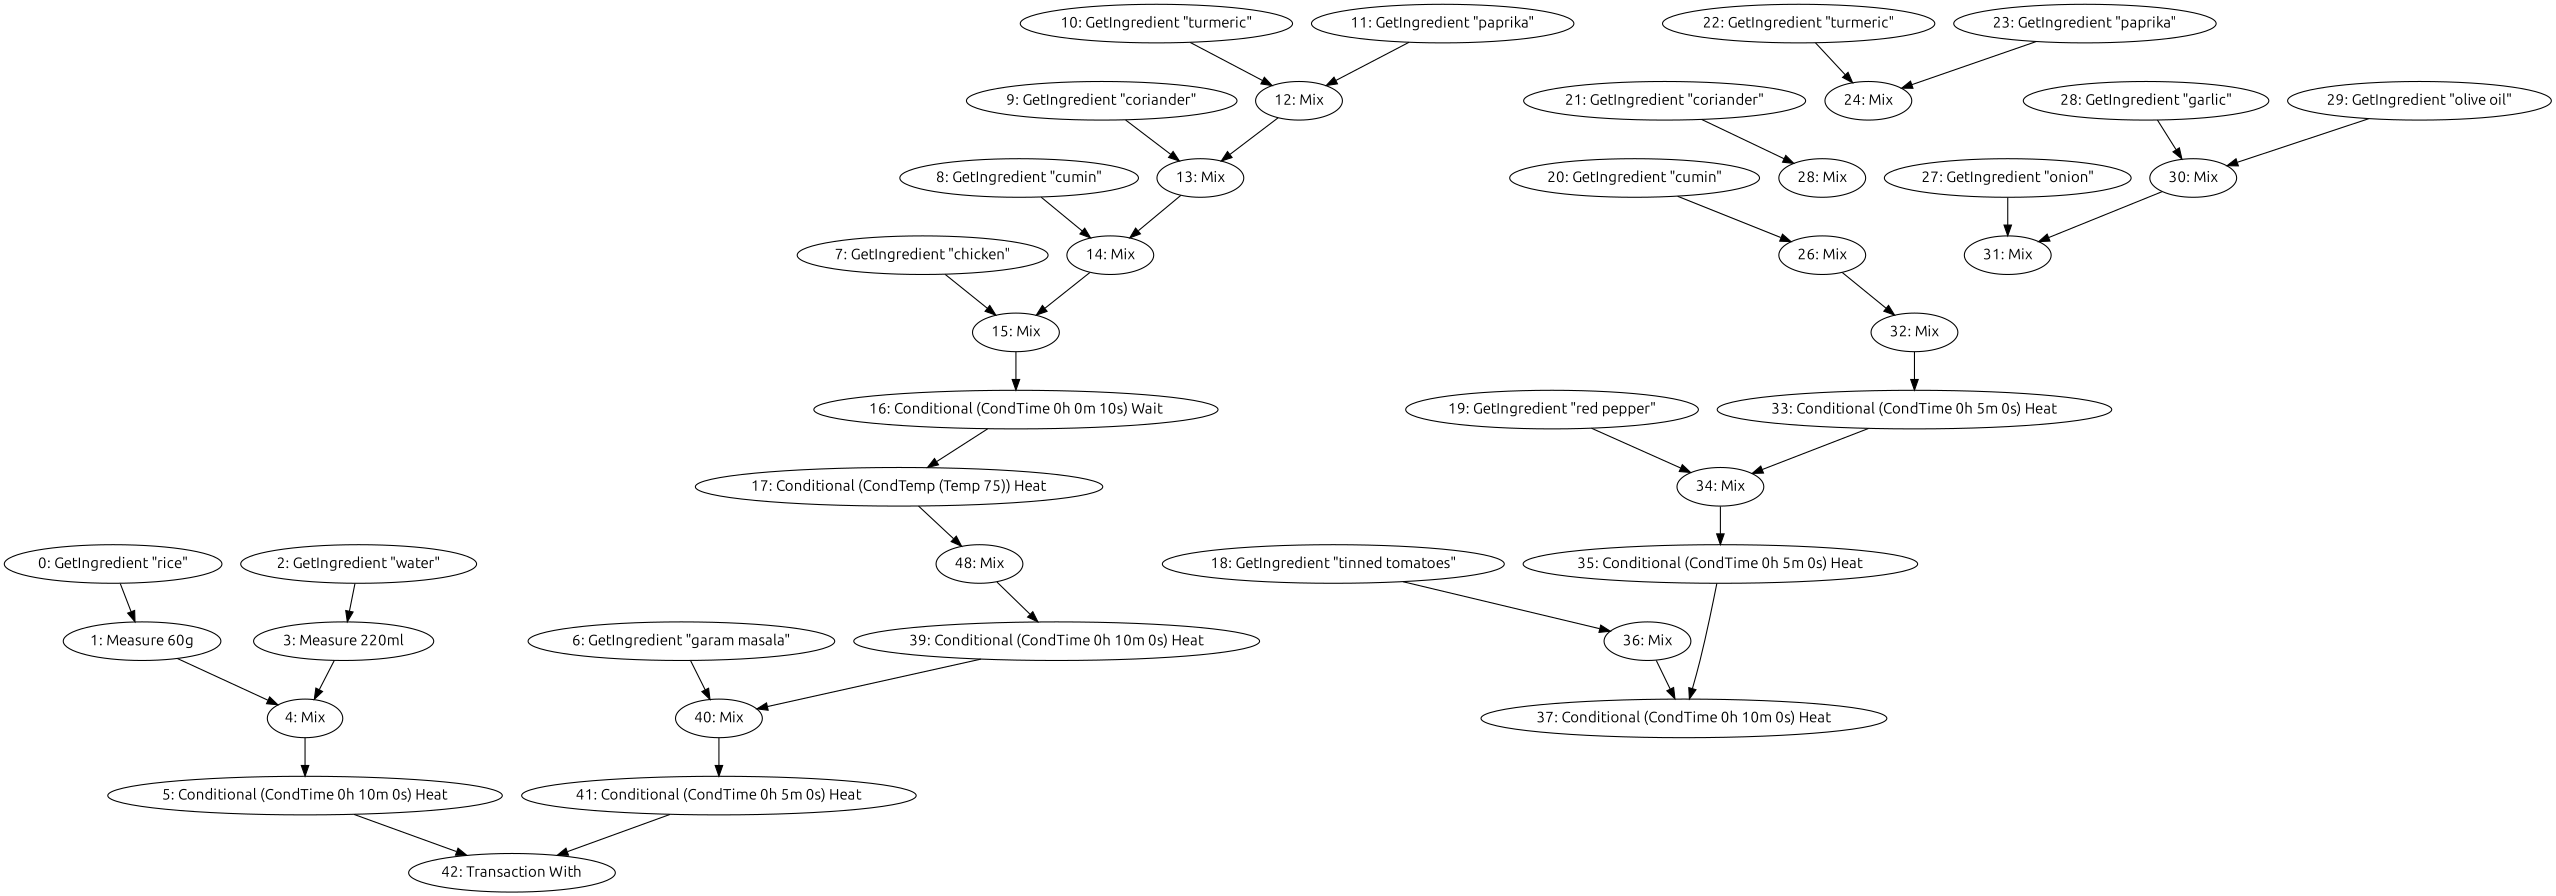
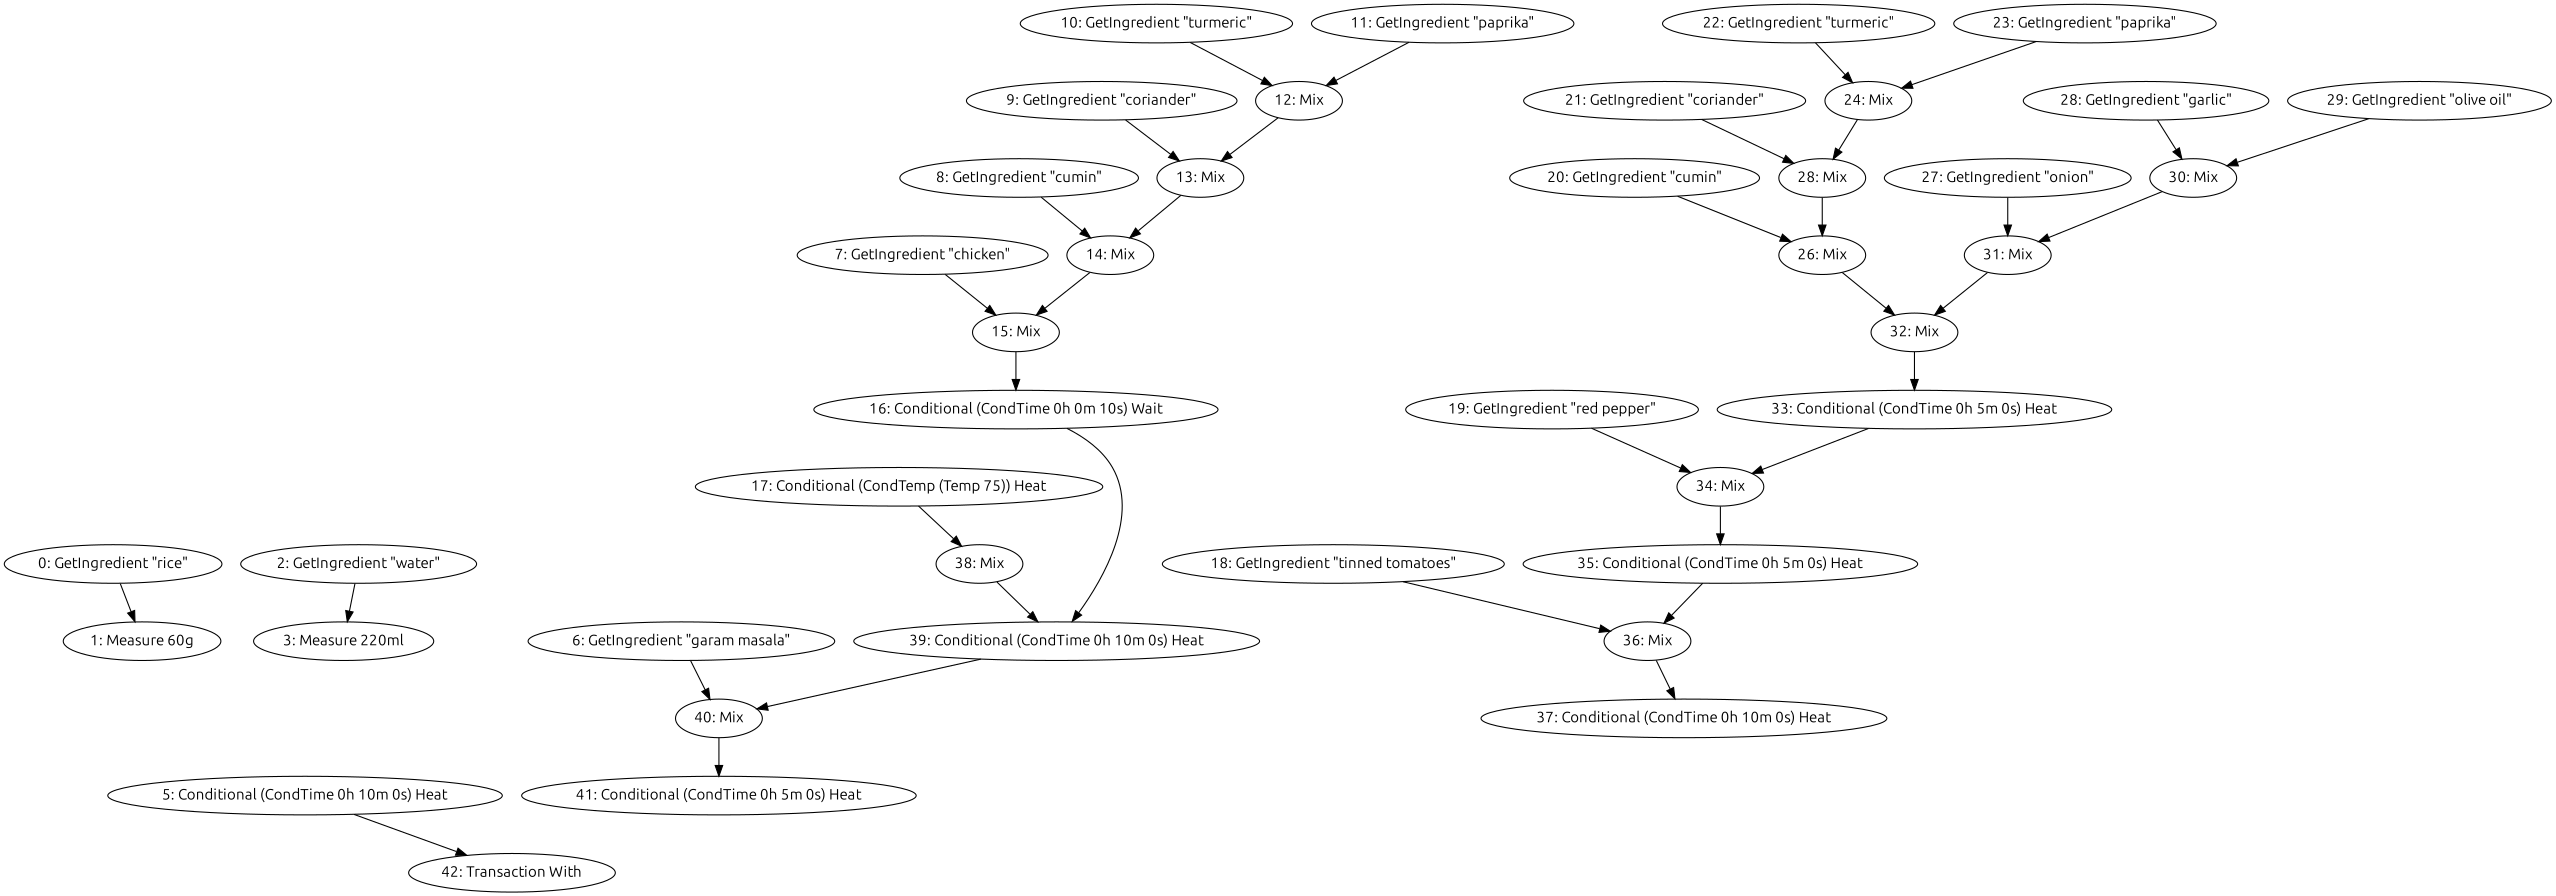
  digraph {
    fontname=Ubuntu
    node [fontname=Ubuntu]
    edge [fontname=Ubuntu]
    "0: GetIngredient \"rice\""
    "1: Measure 60g"
-   "4: Mix"
    "5: Conditional (CondTime 0h 10m 0s) Heat"
    "2: GetIngredient \"water\""
    "3: Measure 220ml"
    "42: Transaction With"
    "6: GetIngredient \"garam masala\""
    "40: Mix"
    "41: Conditional (CondTime 0h 5m 0s) Heat"
    "7: GetIngredient \"chicken\""
    "15: Mix"
    "16: Conditional (CondTime 0h 0m 10s) Wait"
    "8: GetIngredient \"cumin\""
    "14: Mix"
    "9: GetIngredient \"coriander\""
    "13: Mix"
    "10: GetIngredient \"turmeric\""
    "12: Mix"
    "11: GetIngredient \"paprika\""
    "17: Conditional (CondTemp (Temp 75)) Heat"
-   "38: Mix" [label="48: Mix"]
+   "38: Mix"
    "39: Conditional (CondTime 0h 10m 0s) Heat"
    "18: GetIngredient \"tinned tomatoes\""
    "36: Mix"
    "37: Conditional (CondTime 0h 10m 0s) Heat"
    "19: GetIngredient \"red pepper\""
    "34: Mix"
    "35: Conditional (CondTime 0h 5m 0s) Heat"
    "20: GetIngredient \"cumin\""
    "26: Mix"
    "32: Mix"
    n33 [label="28: Mix"]
    "21: GetIngredient \"coriander\""
    "22: GetIngredient \"turmeric\""
    "24: Mix"
    "23: GetIngredient \"paprika\""
    "33: Conditional (CondTime 0h 5m 0s) Heat"
    "27: GetIngredient \"onion\""
    "31: Mix"
    "28: GetIngredient \"garlic\""
    "30: Mix"
    "29: GetIngredient \"olive oil\""
    "0: GetIngredient \"rice\"" -> "1: Measure 60g"
-   "1: Measure 60g" -> "4: Mix"
-   "4: Mix" -> "5: Conditional (CondTime 0h 10m 0s) Heat"
    "5: Conditional (CondTime 0h 10m 0s) Heat" -> "42: Transaction With"
    "2: GetIngredient \"water\"" -> "3: Measure 220ml"
-   "3: Measure 220ml" -> "4: Mix"
    "6: GetIngredient \"garam masala\"" -> "40: Mix"
    "40: Mix" -> "41: Conditional (CondTime 0h 5m 0s) Heat"
-   "41: Conditional (CondTime 0h 5m 0s) Heat" -> "42: Transaction With"
    "7: GetIngredient \"chicken\"" -> "15: Mix"
    "15: Mix" -> "16: Conditional (CondTime 0h 0m 10s) Wait"
-   "16: Conditional (CondTime 0h 0m 10s) Wait" -> "17: Conditional (CondTemp (Temp 75)) Heat"
+   "16: Conditional (CondTime 0h 0m 10s) Wait" -> "39: Conditional (CondTime 0h 10m 0s) Heat"
    "8: GetIngredient \"cumin\"" -> "14: Mix"
    "14: Mix" -> "15: Mix"
    "9: GetIngredient \"coriander\"" -> "13: Mix"
    "13: Mix" -> "14: Mix"
    "10: GetIngredient \"turmeric\"" -> "12: Mix"
    "12: Mix" -> "13: Mix"
    "11: GetIngredient \"paprika\"" -> "12: Mix"
    "17: Conditional (CondTemp (Temp 75)) Heat" -> "38: Mix"
    "38: Mix" -> "39: Conditional (CondTime 0h 10m 0s) Heat"
    "39: Conditional (CondTime 0h 10m 0s) Heat" -> "40: Mix"
    "18: GetIngredient \"tinned tomatoes\"" -> "36: Mix"
    "36: Mix" -> "37: Conditional (CondTime 0h 10m 0s) Heat"
    "19: GetIngredient \"red pepper\"" -> "34: Mix"
    "34: Mix" -> "35: Conditional (CondTime 0h 5m 0s) Heat"
-   "35: Conditional (CondTime 0h 5m 0s) Heat" -> "37: Conditional (CondTime 0h 10m 0s) Heat"
+   "35: Conditional (CondTime 0h 5m 0s) Heat" -> "36: Mix"
    "20: GetIngredient \"cumin\"" -> "26: Mix"
    "26: Mix" -> "32: Mix"
    "32: Mix" -> "33: Conditional (CondTime 0h 5m 0s) Heat"
+   n33 -> "26: Mix"
    "21: GetIngredient \"coriander\"" -> n33
    "22: GetIngredient \"turmeric\"" -> "24: Mix"
+   "24: Mix" -> n33
    "23: GetIngredient \"paprika\"" -> "24: Mix"
    "33: Conditional (CondTime 0h 5m 0s) Heat" -> "34: Mix"
    "27: GetIngredient \"onion\"" -> "31: Mix"
+   "31: Mix" -> "32: Mix"
    "28: GetIngredient \"garlic\"" -> "30: Mix"
    "30: Mix" -> "31: Mix"
    "29: GetIngredient \"olive oil\"" -> "30: Mix"
  }
